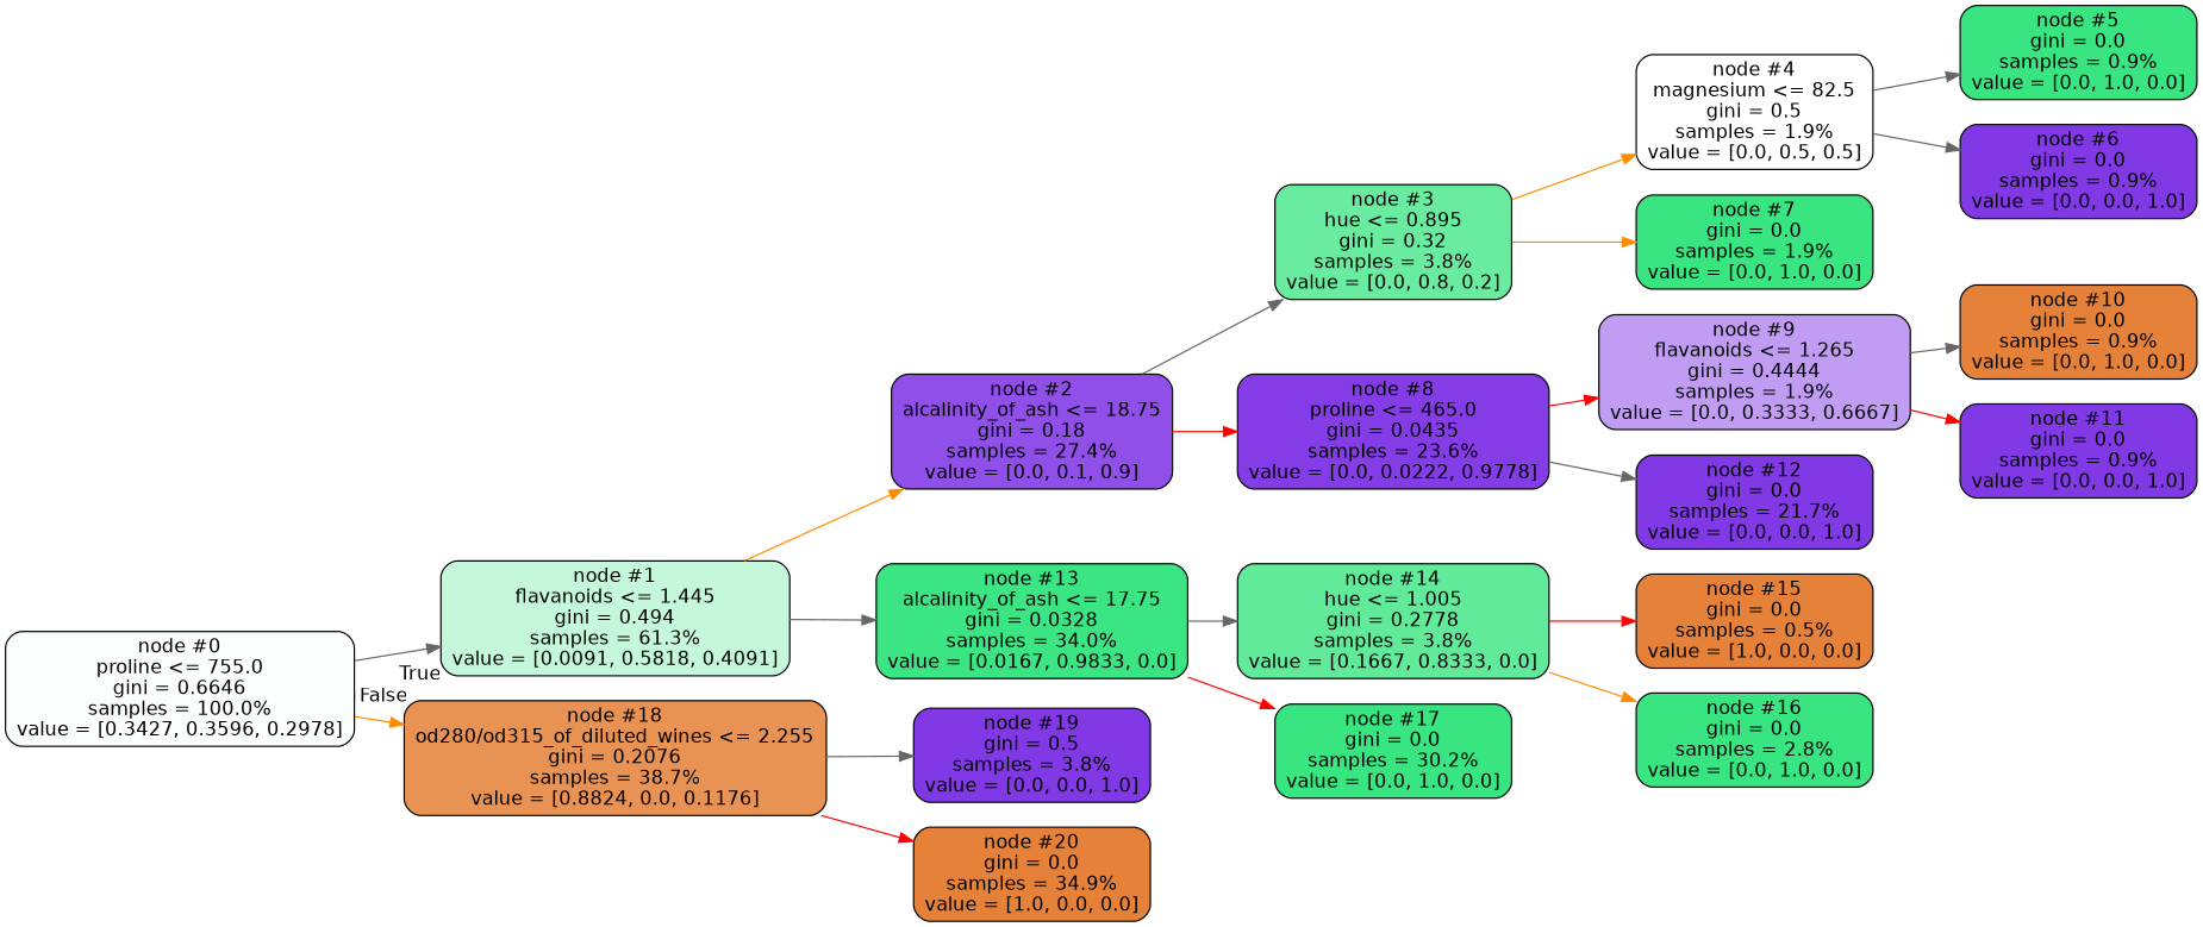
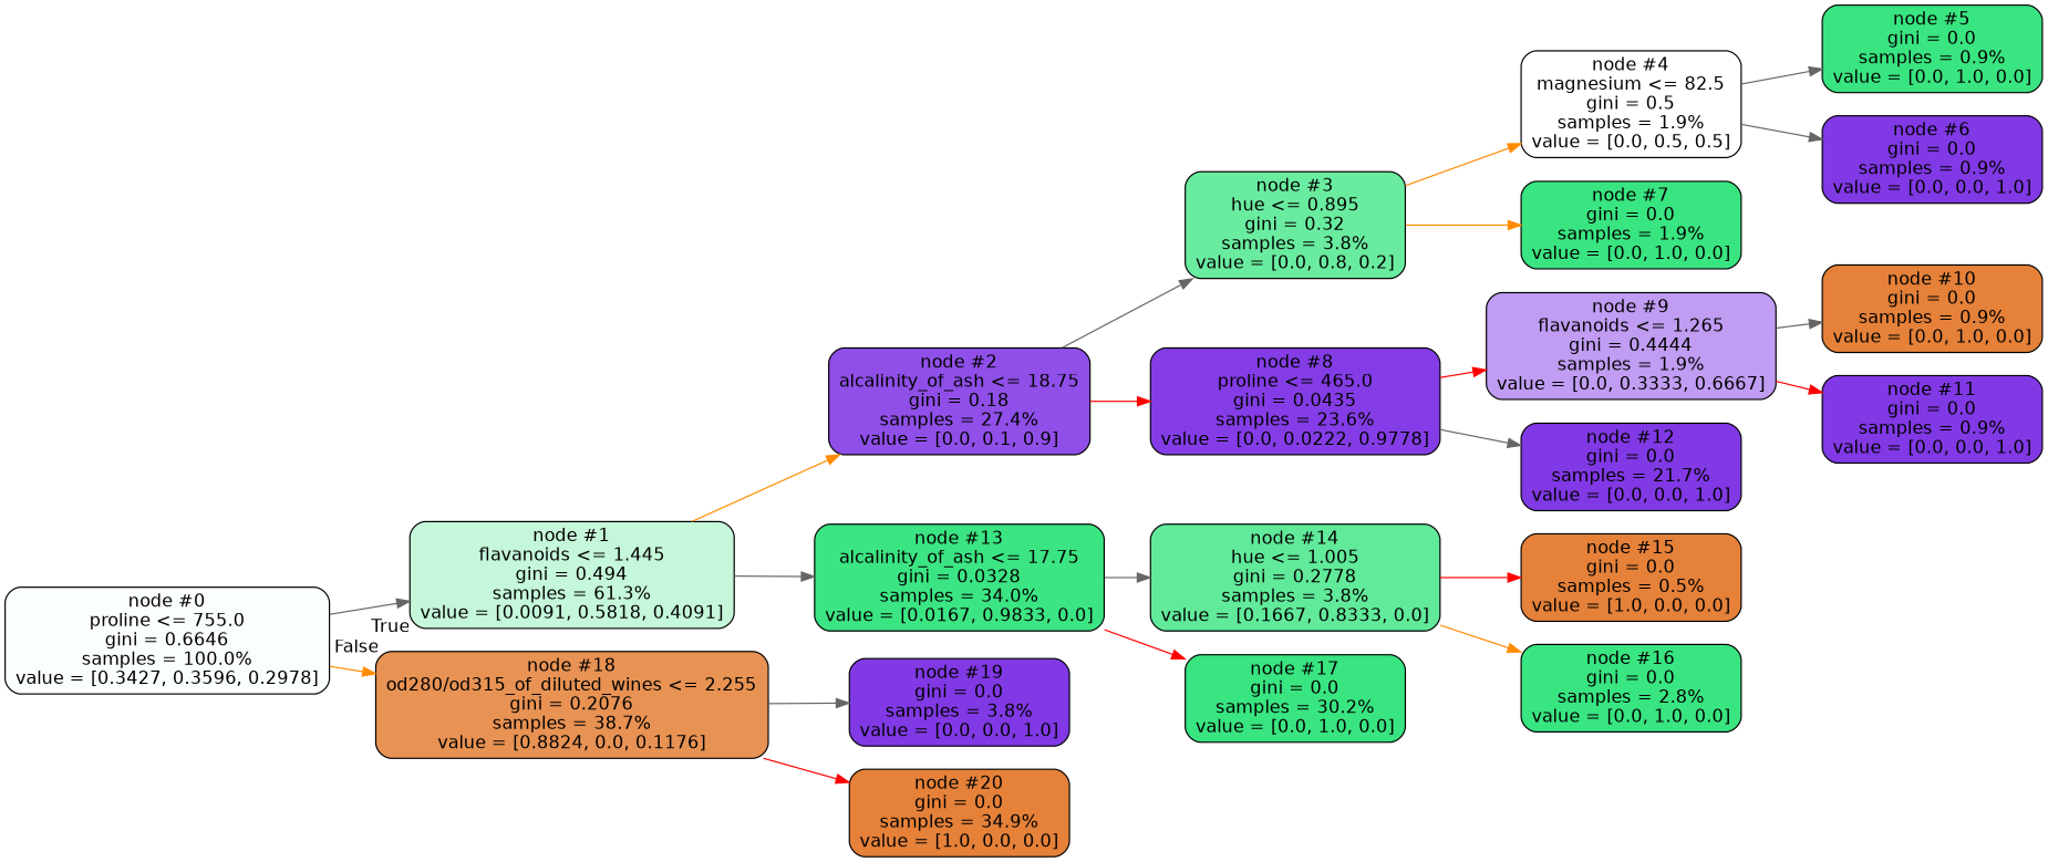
  digraph {
    rankdir=LR
    node [color=black fillcolor="#8139e5" fontname=helvetica shape=box style="filled, rounded"]
    edge [color=gray40 fontname=helvetica]
    n1 [fillcolor="#fafefc" label="node #0\nproline <= 755.0\ngini = 0.6646\nsamples = 100.0%\nvalue = [0.3427, 0.3596, 0.2978]"]
    n2 [fillcolor="#c5f7da" label="node #1\nflavanoids <= 1.445\ngini = 0.494\nsamples = 61.3%\nvalue = [0.0091, 0.5818, 0.4091]"]
    n3 [fillcolor="#e89253" label="node #18\nod280/od315_of_diluted_wines <= 2.255\ngini = 0.2076\nsamples = 38.7%\nvalue = [0.8824, 0.0, 0.1176]"]
    n4 [fillcolor="#8f4fe8" label="node #2\nalcalinity_of_ash <= 18.75\ngini = 0.18\nsamples = 27.4%\nvalue = [0.0, 0.1, 0.9]"]
    n5 [fillcolor="#3ce583" label="node #13\nalcalinity_of_ash <= 17.75\ngini = 0.0328\nsamples = 34.0%\nvalue = [0.0167, 0.9833, 0.0]"]
-   n6 [label="node #19\ngini = 0.5\nsamples = 3.8%\nvalue = [0.0, 0.0, 1.0]"]
+   n6 [label="node #19\ngini = 0.0\nsamples = 3.8%\nvalue = [0.0, 0.0, 1.0]"]
    n7 [fillcolor="#e58139" label="node #20\ngini = 0.0\nsamples = 34.9%\nvalue = [1.0, 0.0, 0.0]"]
    n8 [fillcolor="#6aeca0" label="node #3\nhue <= 0.895\ngini = 0.32\nsamples = 3.8%\nvalue = [0.0, 0.8, 0.2]"]
    n9 [fillcolor="#843de6" label="node #8\nproline <= 465.0\ngini = 0.0435\nsamples = 23.6%\nvalue = [0.0, 0.0222, 0.9778]"]
    n10 [fillcolor="#61ea9a" label="node #14\nhue <= 1.005\ngini = 0.2778\nsamples = 3.8%\nvalue = [0.1667, 0.8333, 0.0]"]
    n11 [fillcolor="#39e581" label="node #17\ngini = 0.0\nsamples = 30.2%\nvalue = [0.0, 1.0, 0.0]"]
    n12 [fillcolor="#ffffff" label="node #4\nmagnesium <= 82.5\ngini = 0.5\nsamples = 1.9%\nvalue = [0.0, 0.5, 0.5]"]
    n13 [fillcolor="#39e581" label="node #7\ngini = 0.0\nsamples = 1.9%\nvalue = [0.0, 1.0, 0.0]"]
    n14 [fillcolor="#c09cf2" label="node #9\nflavanoids <= 1.265\ngini = 0.4444\nsamples = 1.9%\nvalue = [0.0, 0.3333, 0.6667]"]
    n15 [label="node #12\ngini = 0.0\nsamples = 21.7%\nvalue = [0.0, 0.0, 1.0]"]
    n16 [fillcolor="#39e581" label="node #5\ngini = 0.0\nsamples = 0.9%\nvalue = [0.0, 1.0, 0.0]"]
    n17 [label="node #6\ngini = 0.0\nsamples = 0.9%\nvalue = [0.0, 0.0, 1.0]"]
    n18 [fillcolor="#e58139" label="node #10\ngini = 0.0\nsamples = 0.9%\nvalue = [0.0, 1.0, 0.0]"]
    n19 [label="node #11\ngini = 0.0\nsamples = 0.9%\nvalue = [0.0, 0.0, 1.0]"]
    n20 [fillcolor="#e58139" label="node #15\ngini = 0.0\nsamples = 0.5%\nvalue = [1.0, 0.0, 0.0]"]
    n21 [fillcolor="#39e581" label="node #16\ngini = 0.0\nsamples = 2.8%\nvalue = [0.0, 1.0, 0.0]"]
    n1 -> n2 [headlabel=True labelangle=45 labeldistance=2.5]
    n1 -> n3 [color=darkorange headlabel=False labelangle=-45 labeldistance=2.5]
    n2 -> n4 [color=darkorange]
    n2 -> n5
    n3 -> n6
    n3 -> n7 [color=red]
    n4 -> n8
    n4 -> n9 [color=red]
    n5 -> n10
    n5 -> n11 [color=red]
    n8 -> n12 [color=darkorange]
    n8 -> n13 [color=darkorange]
    n9 -> n14 [color=red]
    n9 -> n15
    n10 -> n20 [color=red]
    n10 -> n21 [color=darkorange]
    n12 -> n16
    n12 -> n17
    n14 -> n18
    n14 -> n19 [color=red]
  }
